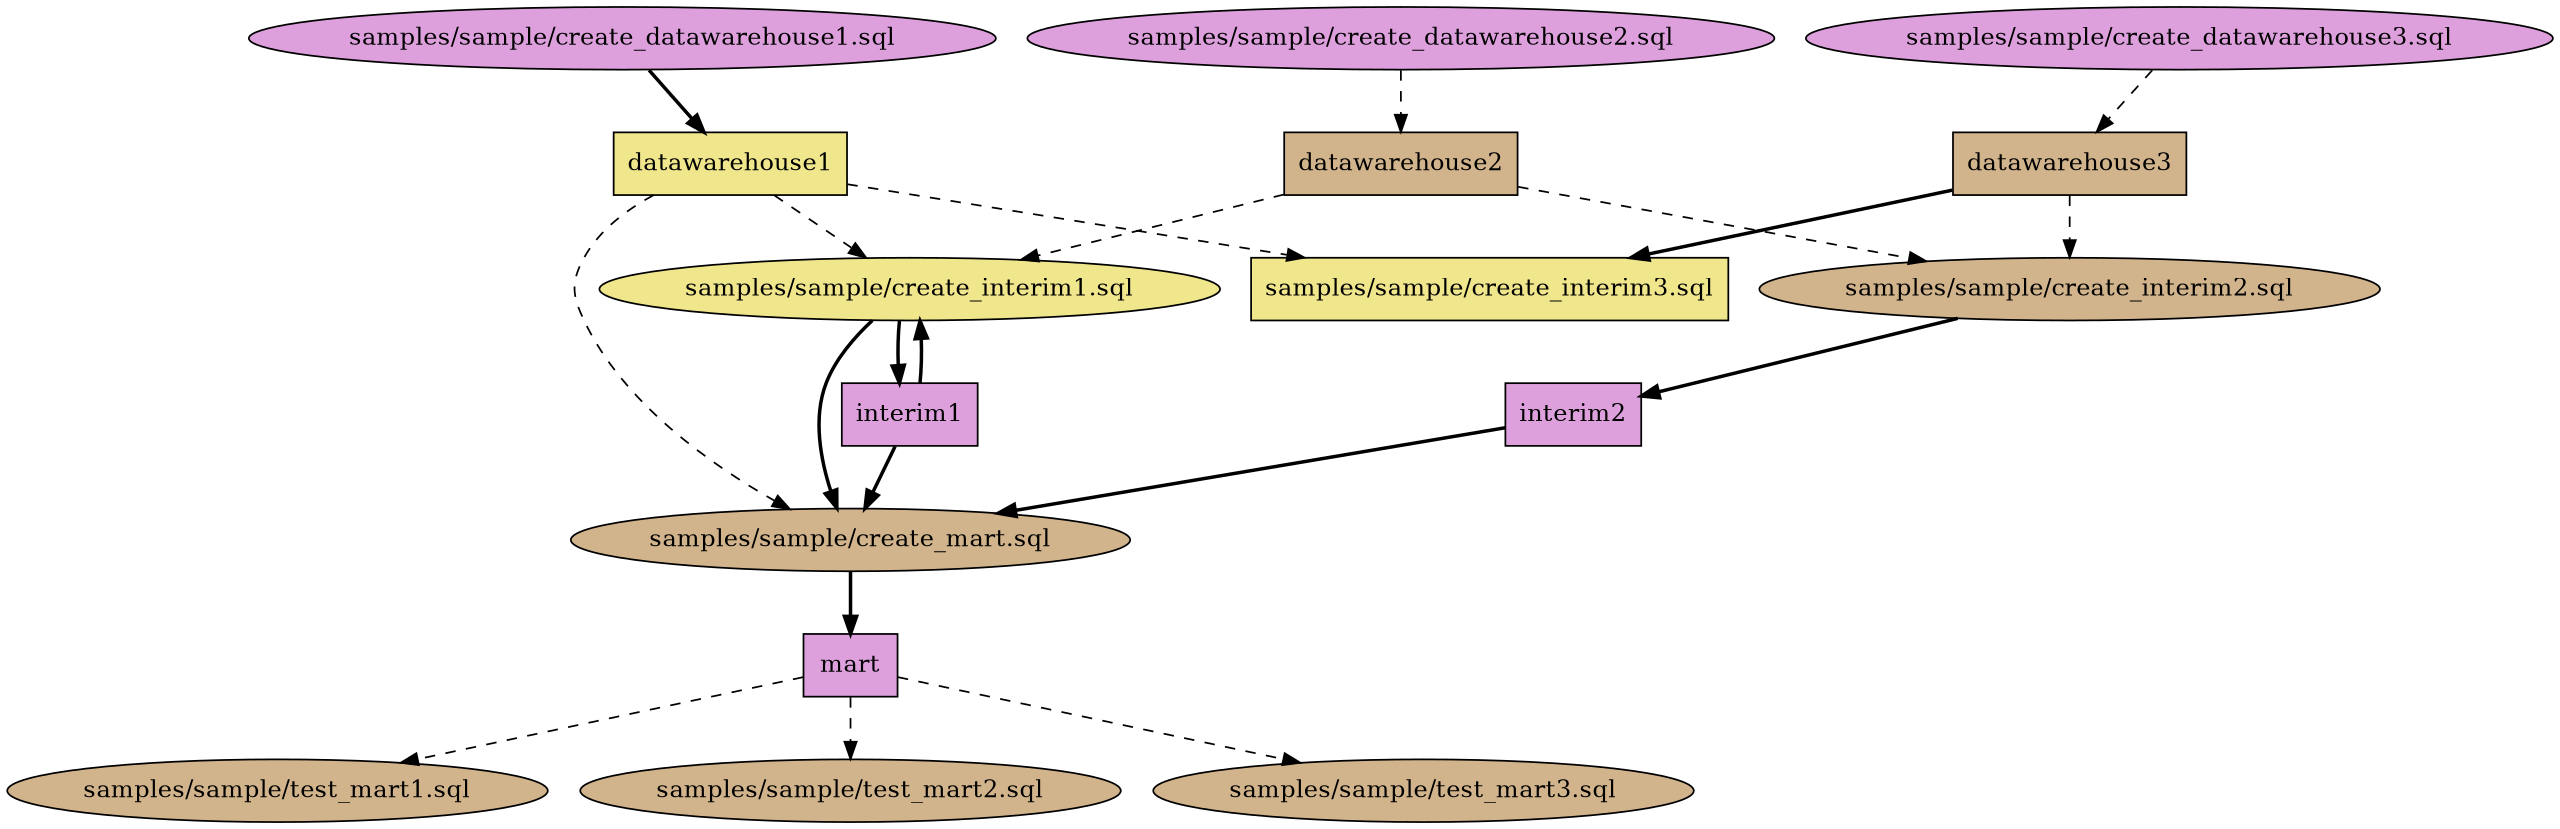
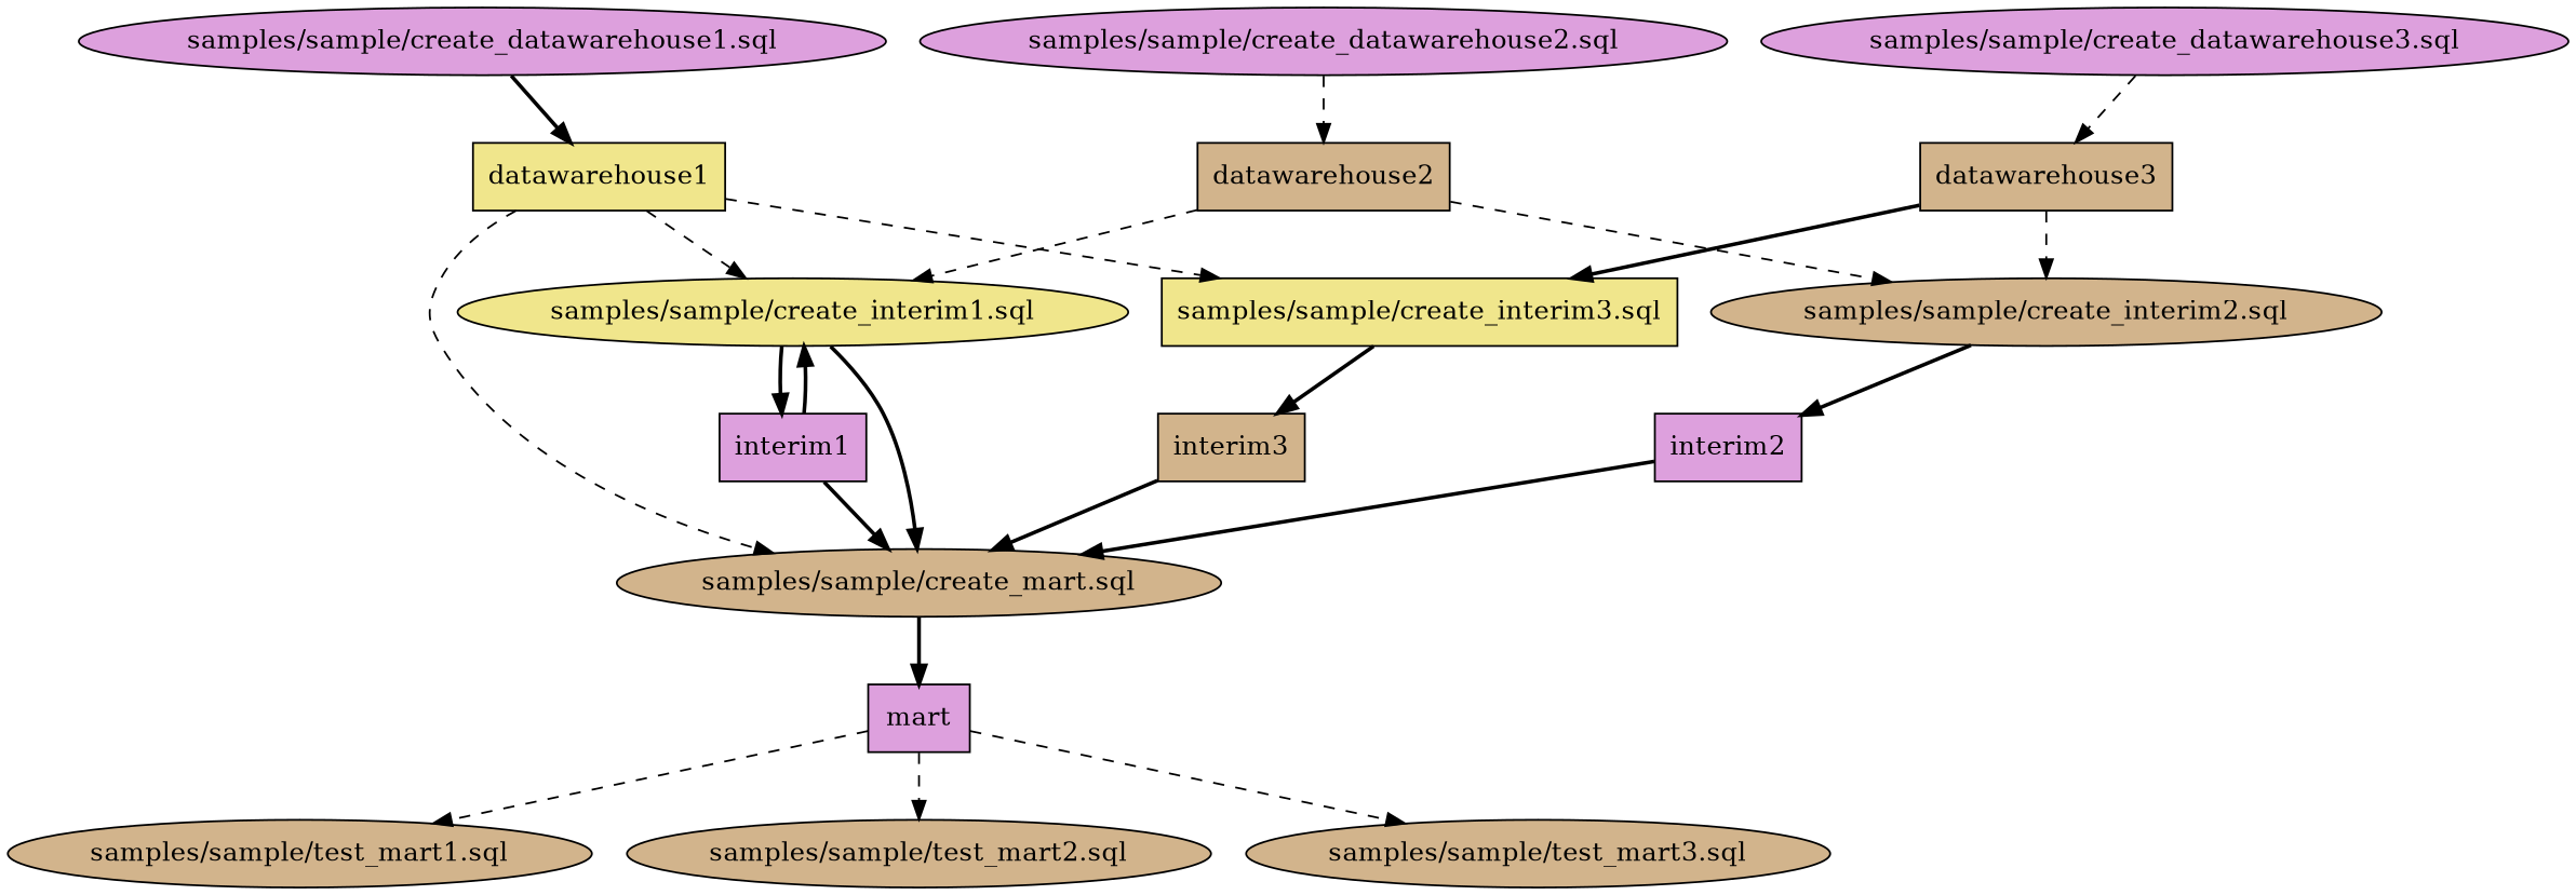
  digraph {
    node [fillcolor=tan style=filled type=query]
    edge [style=bold]
    n1 [fillcolor=plum label="samples/sample/create_datawarehouse1.sql"]
    n2 [fillcolor=khaki label=datawarehouse1 shape=box type=table]
    n3 [fillcolor=khaki label="samples/sample/create_interim1.sql"]
    n4 [label="samples/sample/create_mart.sql"]
    n5 [fillcolor=khaki label="samples/sample/create_interim3.sql" shape=box]
    n6 [fillcolor=plum label="samples/sample/create_datawarehouse2.sql"]
    n7 [label=datawarehouse2 shape=box type=table]
    n8 [label="samples/sample/create_interim2.sql"]
    n9 [fillcolor=plum label="samples/sample/create_datawarehouse3.sql"]
    n10 [label=datawarehouse3 shape=box type=table]
    n11 [fillcolor=plum label=interim1 shape=box type=table]
    n12 [fillcolor=plum label=mart shape=box type=table]
    n13 [fillcolor=plum label=interim2 shape=box type=table]
+   n14 [label=interim3 shape=box type=table]
    n15 [label="samples/sample/test_mart1.sql"]
    n16 [label="samples/sample/test_mart2.sql"]
    n17 [label="samples/sample/test_mart3.sql"]
    n1 -> n2
    n2 -> n3 [style=dashed]
    n2 -> n4 [style=dashed]
    n2 -> n5 [style=dashed]
    n3 -> n4
    n3 -> n11
    n4 -> n12
+   n5 -> n14
    n6 -> n7 [style=dashed]
    n7 -> n3 [style=dashed]
    n7 -> n8 [style=dashed]
    n8 -> n13
    n9 -> n10 [style=dashed]
    n10 -> n5
    n10 -> n8 [style=dashed]
    n11 -> n3
    n11 -> n4
    n12 -> n15 [style=dashed]
    n12 -> n16 [style=dashed]
    n12 -> n17 [style=dashed]
    n13 -> n4
+   n14 -> n4
  }
